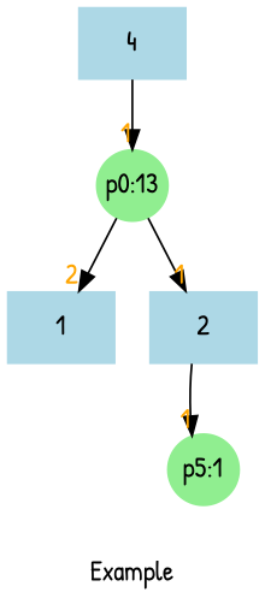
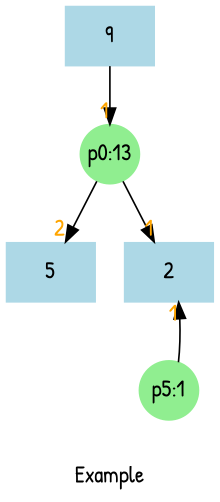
  digraph {
    fontname="Patrick Hand"
    label=Example
    node [color=lightblue fixedsize=True fontname="Patrick Hand" shape=box style=filled]
    edge [fontname="Patrick Hand" headlabel=1 labeldistance=2 labelfontcolor=orange]
    n1 [color=lightgreen label="p0:13" shape=circle]
-   1
+   1 [label=5]
    2
    n4 [color=lightgreen label="p5:1" shape=circle]
-   4
+   4 [label=9]
    n1 -> 1 [headlabel=2]
    n1 -> 2
-   2 -> n4
+   n4 -> 2
    4 -> n1
  }
